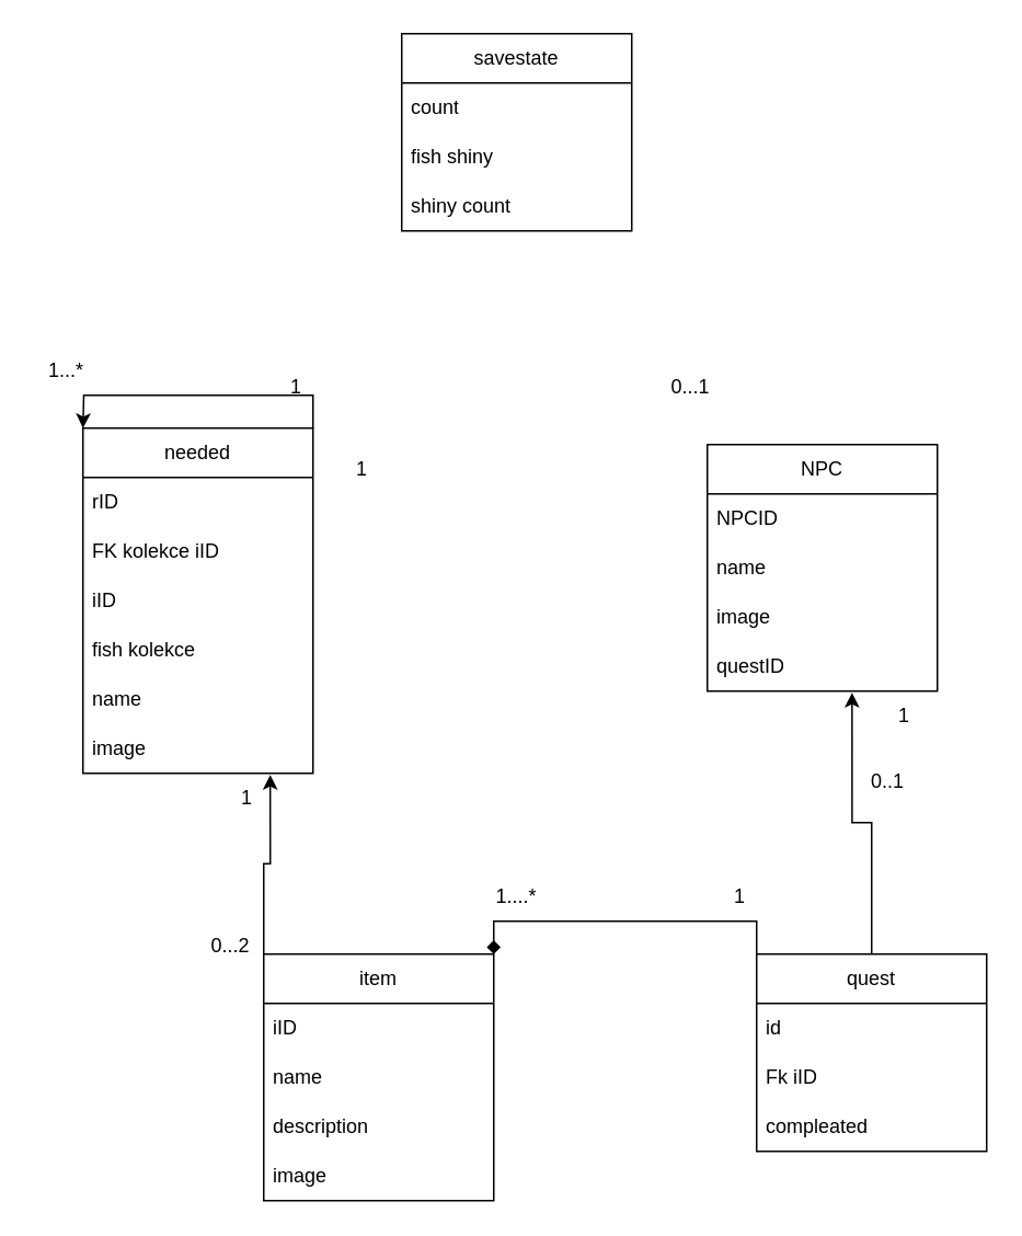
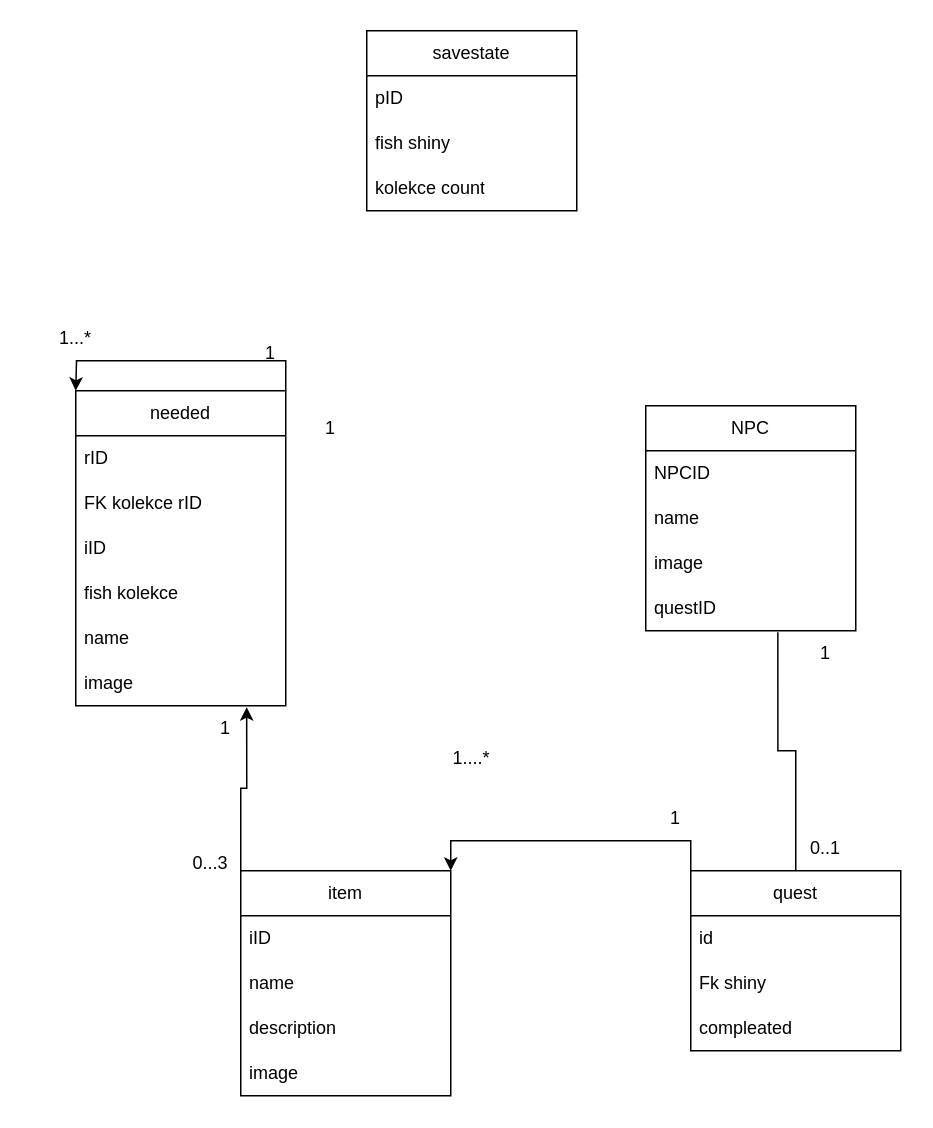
  <mxCell id="0" />
  <mxCell id="1" parent="0" />
  <mxCell id="2" value="savestate" style="swimlane;fontStyle=0;childLayout=stackLayout;horizontal=1;startSize=30;horizontalStack=0;resizeParent=1;resizeParentMax=0;resizeLast=0;collapsible=1;marginBottom=0;whiteSpace=wrap;html=1;" parent="1" vertex="1"><mxGeometry x="244" width="140" height="120" as="geometry" y="20" /></mxCell>
- <mxCell id="3" value="count" style="text;strokeColor=none;fillColor=none;align=left;verticalAlign=middle;spacingLeft=4;spacingRight=4;overflow=hidden;points=[[0,0.5],[1,0.5]];portConstraint=eastwest;rotatable=0;whiteSpace=wrap;html=1;" parent="2" vertex="1"><mxGeometry y="30" width="140" height="30" as="geometry" /></mxCell>
+ <mxCell id="3" value="pID" style="text;strokeColor=none;fillColor=none;align=left;verticalAlign=middle;spacingLeft=4;spacingRight=4;overflow=hidden;points=[[0,0.5],[1,0.5]];portConstraint=eastwest;rotatable=0;whiteSpace=wrap;html=1;" parent="2" vertex="1"><mxGeometry y="30" width="140" height="30" as="geometry" /></mxCell>
  <mxCell id="4" value="fish shiny" style="text;strokeColor=none;fillColor=none;align=left;verticalAlign=middle;spacingLeft=4;spacingRight=4;overflow=hidden;points=[[0,0.5],[1,0.5]];portConstraint=eastwest;rotatable=0;whiteSpace=wrap;html=1;" parent="2" vertex="1"><mxGeometry y="60" width="140" height="30" as="geometry" /></mxCell>
- <mxCell id="5" value="shiny count" style="text;strokeColor=none;fillColor=none;align=left;verticalAlign=middle;spacingLeft=4;spacingRight=4;overflow=hidden;points=[[0,0.5],[1,0.5]];portConstraint=eastwest;rotatable=0;whiteSpace=wrap;html=1;" parent="2" vertex="1"><mxGeometry y="90" width="140" height="30" as="geometry" /></mxCell>
+ <mxCell id="5" value="kolekce count" style="text;strokeColor=none;fillColor=none;align=left;verticalAlign=middle;spacingLeft=4;spacingRight=4;overflow=hidden;points=[[0,0.5],[1,0.5]];portConstraint=eastwest;rotatable=0;whiteSpace=wrap;html=1;" parent="2" vertex="1"><mxGeometry y="90" width="140" height="30" as="geometry" /></mxCell>
  <mxCell id="6" style="edgeStyle=orthogonalEdgeStyle;rounded=0;orthogonalLoop=1;jettySize=auto;html=1;exitX=1;exitY=0;exitDx=0;exitDy=0;" edge="1" parent="1" source="7"><mxGeometry relative="1" as="geometry"><mxPoint x="50" y="260" as="targetPoint" /></mxGeometry></mxCell>
  <mxCell id="7" value="needed" style="swimlane;fontStyle=0;childLayout=stackLayout;horizontal=1;startSize=30;horizontalStack=0;resizeParent=1;resizeParentMax=0;resizeLast=0;collapsible=1;marginBottom=0;whiteSpace=wrap;html=1;" parent="1" vertex="1"><mxGeometry x="50" y="260" width="140" height="210" as="geometry" /></mxCell>
  <mxCell id="8" value="rID" style="text;strokeColor=none;fillColor=none;align=left;verticalAlign=middle;spacingLeft=4;spacingRight=4;overflow=hidden;points=[[0,0.5],[1,0.5]];portConstraint=eastwest;rotatable=0;whiteSpace=wrap;html=1;" parent="7" vertex="1"><mxGeometry y="30" width="140" height="30" as="geometry" /></mxCell>
- <mxCell id="9" value="FK kolekce iID" style="text;strokeColor=none;fillColor=none;align=left;verticalAlign=middle;spacingLeft=4;spacingRight=4;overflow=hidden;points=[[0,0.5],[1,0.5]];portConstraint=eastwest;rotatable=0;whiteSpace=wrap;html=1;" vertex="1" parent="7"><mxGeometry y="60" width="140" height="30" as="geometry" /></mxCell>
+ <mxCell id="9" value="FK kolekce rID" style="text;strokeColor=none;fillColor=none;align=left;verticalAlign=middle;spacingLeft=4;spacingRight=4;overflow=hidden;points=[[0,0.5],[1,0.5]];portConstraint=eastwest;rotatable=0;whiteSpace=wrap;html=1;" vertex="1" parent="7"><mxGeometry y="60" width="140" height="30" as="geometry" /></mxCell>
  <mxCell id="10" value="iID" style="text;strokeColor=none;fillColor=none;align=left;verticalAlign=middle;spacingLeft=4;spacingRight=4;overflow=hidden;points=[[0,0.5],[1,0.5]];portConstraint=eastwest;rotatable=0;whiteSpace=wrap;html=1;" vertex="1" parent="7"><mxGeometry y="90" width="140" height="30" as="geometry" /></mxCell>
  <mxCell id="11" value="fish kolekce" style="text;strokeColor=none;fillColor=none;align=left;verticalAlign=middle;spacingLeft=4;spacingRight=4;overflow=hidden;points=[[0,0.5],[1,0.5]];portConstraint=eastwest;rotatable=0;whiteSpace=wrap;html=1;" vertex="1" parent="7"><mxGeometry y="120" width="140" height="30" as="geometry" /></mxCell>
  <mxCell id="12" value="name" style="text;strokeColor=none;fillColor=none;align=left;verticalAlign=middle;spacingLeft=4;spacingRight=4;overflow=hidden;points=[[0,0.5],[1,0.5]];portConstraint=eastwest;rotatable=0;whiteSpace=wrap;html=1;" parent="7" vertex="1"><mxGeometry y="150" width="140" height="30" as="geometry" /></mxCell>
  <mxCell id="13" value="image" style="text;strokeColor=none;fillColor=none;align=left;verticalAlign=middle;spacingLeft=4;spacingRight=4;overflow=hidden;points=[[0,0.5],[1,0.5]];portConstraint=eastwest;rotatable=0;whiteSpace=wrap;html=1;" parent="7" vertex="1"><mxGeometry y="180" width="140" height="30" as="geometry" /></mxCell>
  <mxCell id="14" value="NPC" style="swimlane;fontStyle=0;childLayout=stackLayout;horizontal=1;startSize=30;horizontalStack=0;resizeParent=1;resizeParentMax=0;resizeLast=0;collapsible=1;marginBottom=0;whiteSpace=wrap;html=1;" parent="1" vertex="1"><mxGeometry x="430" y="270" width="140" height="150" as="geometry" /></mxCell>
  <mxCell id="15" value="NPCID" style="text;strokeColor=none;fillColor=none;align=left;verticalAlign=middle;spacingLeft=4;spacingRight=4;overflow=hidden;points=[[0,0.5],[1,0.5]];portConstraint=eastwest;rotatable=0;whiteSpace=wrap;html=1;" parent="14" vertex="1"><mxGeometry y="30" width="140" height="30" as="geometry" /></mxCell>
  <mxCell id="16" value="name" style="text;strokeColor=none;fillColor=none;align=left;verticalAlign=middle;spacingLeft=4;spacingRight=4;overflow=hidden;points=[[0,0.5],[1,0.5]];portConstraint=eastwest;rotatable=0;whiteSpace=wrap;html=1;" parent="14" vertex="1"><mxGeometry y="60" width="140" height="30" as="geometry" /></mxCell>
  <mxCell id="17" value="image" style="text;strokeColor=none;fillColor=none;align=left;verticalAlign=middle;spacingLeft=4;spacingRight=4;overflow=hidden;points=[[0,0.5],[1,0.5]];portConstraint=eastwest;rotatable=0;whiteSpace=wrap;html=1;" parent="14" vertex="1"><mxGeometry y="90" width="140" height="30" as="geometry" /></mxCell>
  <mxCell id="18" value="questID" style="text;strokeColor=none;fillColor=none;align=left;verticalAlign=middle;spacingLeft=4;spacingRight=4;overflow=hidden;points=[[0,0.5],[1,0.5]];portConstraint=eastwest;rotatable=0;whiteSpace=wrap;html=1;" parent="14" vertex="1"><mxGeometry y="120" width="140" height="30" as="geometry" /></mxCell>
  <mxCell id="19" value="item" style="swimlane;fontStyle=0;childLayout=stackLayout;horizontal=1;startSize=30;horizontalStack=0;resizeParent=1;resizeParentMax=0;resizeLast=0;collapsible=1;marginBottom=0;whiteSpace=wrap;html=1;" parent="1" vertex="1"><mxGeometry x="160" y="580" width="140" height="150" as="geometry" /></mxCell>
  <mxCell id="20" value="iID" style="text;strokeColor=none;fillColor=none;align=left;verticalAlign=middle;spacingLeft=4;spacingRight=4;overflow=hidden;points=[[0,0.5],[1,0.5]];portConstraint=eastwest;rotatable=0;whiteSpace=wrap;html=1;" parent="19" vertex="1"><mxGeometry y="30" width="140" height="30" as="geometry" /></mxCell>
  <mxCell id="21" value="name" style="text;strokeColor=none;fillColor=none;align=left;verticalAlign=middle;spacingLeft=4;spacingRight=4;overflow=hidden;points=[[0,0.5],[1,0.5]];portConstraint=eastwest;rotatable=0;whiteSpace=wrap;html=1;" parent="19" vertex="1"><mxGeometry y="60" width="140" height="30" as="geometry" /></mxCell>
  <mxCell id="22" value="description" style="text;strokeColor=none;fillColor=none;align=left;verticalAlign=middle;spacingLeft=4;spacingRight=4;overflow=hidden;points=[[0,0.5],[1,0.5]];portConstraint=eastwest;rotatable=0;whiteSpace=wrap;html=1;" parent="19" vertex="1"><mxGeometry y="90" width="140" height="30" as="geometry" /></mxCell>
  <mxCell id="23" value="image" style="text;strokeColor=none;fillColor=none;align=left;verticalAlign=middle;spacingLeft=4;spacingRight=4;overflow=hidden;points=[[0,0.5],[1,0.5]];portConstraint=eastwest;rotatable=0;whiteSpace=wrap;html=1;" parent="19" vertex="1"><mxGeometry y="120" width="140" height="30" as="geometry" /></mxCell>
- <mxCell id="24" style="edgeStyle=orthogonalEdgeStyle;rounded=0;orthogonalLoop=1;jettySize=auto;html=1;exitX=0;exitY=0;exitDx=0;exitDy=0;entryX=1;entryY=0;entryDx=0;entryDy=0;endArrow=diamond;" edge="1" parent="1" source="25" target="19"><mxGeometry relative="1" as="geometry" /></mxCell>
+ <mxCell id="24" style="edgeStyle=orthogonalEdgeStyle;rounded=0;orthogonalLoop=1;jettySize=auto;html=1;exitX=0;exitY=0;exitDx=0;exitDy=0;entryX=1;entryY=0;entryDx=0;entryDy=0;" edge="1" parent="1" source="25" target="19"><mxGeometry relative="1" as="geometry" /></mxCell>
  <mxCell id="25" value="quest" style="swimlane;fontStyle=0;childLayout=stackLayout;horizontal=1;startSize=30;horizontalStack=0;resizeParent=1;resizeParentMax=0;resizeLast=0;collapsible=1;marginBottom=0;whiteSpace=wrap;html=1;" parent="1" vertex="1"><mxGeometry x="460" y="580" width="140" height="120" as="geometry" /></mxCell>
  <mxCell id="26" value="id" style="text;strokeColor=none;fillColor=none;align=left;verticalAlign=middle;spacingLeft=4;spacingRight=4;overflow=hidden;points=[[0,0.5],[1,0.5]];portConstraint=eastwest;rotatable=0;whiteSpace=wrap;html=1;" parent="25" vertex="1"><mxGeometry y="30" width="140" height="30" as="geometry" /></mxCell>
- <mxCell id="27" value="Fk iID" style="text;strokeColor=none;fillColor=none;align=left;verticalAlign=middle;spacingLeft=4;spacingRight=4;overflow=hidden;points=[[0,0.5],[1,0.5]];portConstraint=eastwest;rotatable=0;whiteSpace=wrap;html=1;" parent="25" vertex="1"><mxGeometry y="60" width="140" height="30" as="geometry" /></mxCell>
+ <mxCell id="27" value="Fk shiny" style="text;strokeColor=none;fillColor=none;align=left;verticalAlign=middle;spacingLeft=4;spacingRight=4;overflow=hidden;points=[[0,0.5],[1,0.5]];portConstraint=eastwest;rotatable=0;whiteSpace=wrap;html=1;" parent="25" vertex="1"><mxGeometry y="60" width="140" height="30" as="geometry" /></mxCell>
  <mxCell id="28" value="compleated" style="text;strokeColor=none;fillColor=none;align=left;verticalAlign=middle;spacingLeft=4;spacingRight=4;overflow=hidden;points=[[0,0.5],[1,0.5]];portConstraint=eastwest;rotatable=0;whiteSpace=wrap;html=1;" parent="25" vertex="1"><mxGeometry y="90" width="140" height="30" as="geometry" /></mxCell>
- <mxCell id="29" style="edgeStyle=orthogonalEdgeStyle;rounded=0;orthogonalLoop=1;jettySize=auto;html=1;exitX=0.5;exitY=0;exitDx=0;exitDy=0;entryX=0.629;entryY=1.033;entryDx=0;entryDy=0;entryPerimeter=0;" parent="1" source="25" target="18" edge="1"><mxGeometry relative="1" as="geometry" /></mxCell>
+ <mxCell id="29" style="edgeStyle=orthogonalEdgeStyle;rounded=0;orthogonalLoop=1;jettySize=auto;html=1;exitX=0.5;exitY=0;exitDx=0;exitDy=0;entryX=0.629;entryY=1.033;entryDx=0;entryDy=0;entryPerimeter=0;endArrow=none;" parent="1" source="25" target="18" edge="1"><mxGeometry relative="1" as="geometry" /></mxCell>
  <mxCell id="30" value="1" style="text;html=1;align=center;verticalAlign=middle;whiteSpace=wrap;rounded=0;" parent="1" vertex="1"><mxGeometry x="520" y="420" width="60" height="30" as="geometry" /></mxCell>
- <mxCell id="31" value="0..1" style="text;html=1;align=center;verticalAlign=middle;whiteSpace=wrap;rounded=0;" parent="1" vertex="1"><mxGeometry x="510" y="460" width="60" height="30" as="geometry" /></mxCell>
+ <mxCell id="31" value="0..1" style="text;html=1;align=center;verticalAlign=middle;whiteSpace=wrap;rounded=0;" parent="1" vertex="1"><mxGeometry x="520" y="550" width="60" height="30" as="geometry" /></mxCell>
  <mxCell id="32" value="1" style="text;html=1;align=center;verticalAlign=middle;whiteSpace=wrap;rounded=0;" parent="1" vertex="1"><mxGeometry x="190" y="270" width="60" height="30" as="geometry" /></mxCell>
- <mxCell id="33" value="0...&lt;span style=&quot;background-color: initial;&quot;&gt;1&lt;/span&gt;" style="text;html=1;align=center;verticalAlign=middle;whiteSpace=wrap;rounded=0;" parent="1" vertex="1"><mxGeometry x="390" y="220" width="60" height="30" as="geometry" /></mxCell>
  <mxCell id="34" value="1" style="text;html=1;align=center;verticalAlign=middle;whiteSpace=wrap;rounded=0;" vertex="1" parent="1"><mxGeometry x="150" y="220" width="60" height="30" as="geometry" /></mxCell>
- <mxCell id="35" value="1...*" style="text;html=1;align=center;verticalAlign=middle;whiteSpace=wrap;rounded=0;" vertex="1" parent="1"><mxGeometry x="10" y="210" width="60" height="30" as="geometry" /></mxCell>
- <mxCell id="36" value="1....*" style="text;html=1;align=center;verticalAlign=middle;whiteSpace=wrap;rounded=0;" vertex="1" parent="1"><mxGeometry x="284" y="530" width="60" height="30" as="geometry" /></mxCell>
+ <mxCell id="35" value="1...*" style="text;html=1;align=center;verticalAlign=middle;whiteSpace=wrap;rounded=0;" vertex="1" parent="1"><mxGeometry x="20" y="210" width="60" height="30" as="geometry" /></mxCell>
+ <mxCell id="36" value="1....*" style="text;html=1;align=center;verticalAlign=middle;whiteSpace=wrap;rounded=0;" vertex="1" parent="1"><mxGeometry x="284" y="490" width="60" height="30" as="geometry" /></mxCell>
  <mxCell id="37" value="1" style="text;html=1;align=center;verticalAlign=middle;whiteSpace=wrap;rounded=0;" vertex="1" parent="1"><mxGeometry x="420" y="530" width="60" height="30" as="geometry" /></mxCell>
  <mxCell id="38" style="edgeStyle=orthogonalEdgeStyle;rounded=0;orthogonalLoop=1;jettySize=auto;html=1;exitX=0;exitY=0;exitDx=0;exitDy=0;entryX=0.814;entryY=1.033;entryDx=0;entryDy=0;entryPerimeter=0;" edge="1" parent="1" source="19" target="13"><mxGeometry relative="1" as="geometry" /></mxCell>
  <mxCell id="39" value="1" style="text;html=1;align=center;verticalAlign=middle;whiteSpace=wrap;rounded=0;" vertex="1" parent="1"><mxGeometry x="120" y="470" width="60" height="30" as="geometry" /></mxCell>
- <mxCell id="40" value="0...2" style="text;html=1;align=center;verticalAlign=middle;whiteSpace=wrap;rounded=0;" vertex="1" parent="1"><mxGeometry x="110" y="560" width="60" height="30" as="geometry" /></mxCell>
+ <mxCell id="40" value="0...3" style="text;html=1;align=center;verticalAlign=middle;whiteSpace=wrap;rounded=0;" vertex="1" parent="1"><mxGeometry x="110" y="560" width="60" height="30" as="geometry" /></mxCell>
